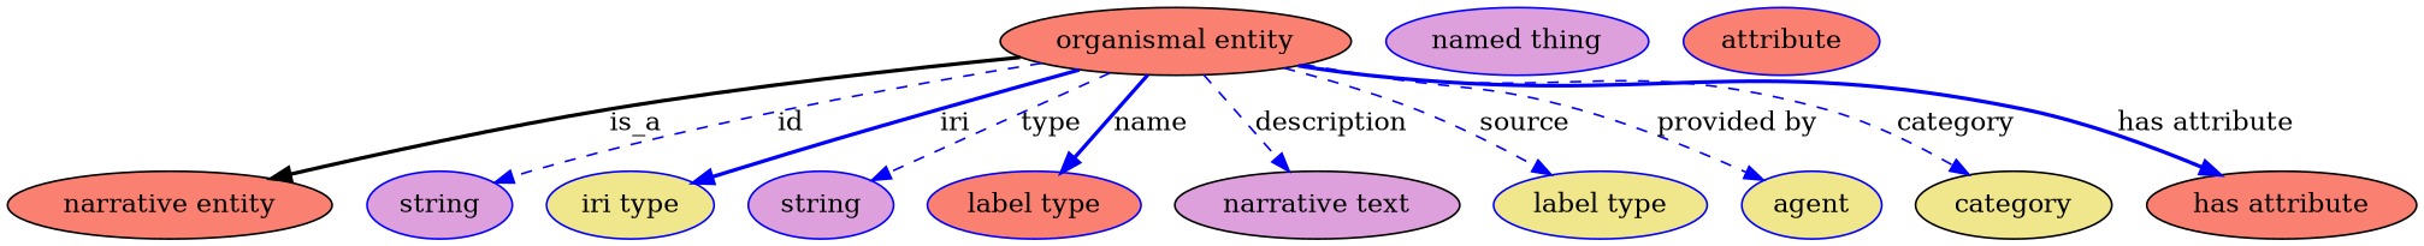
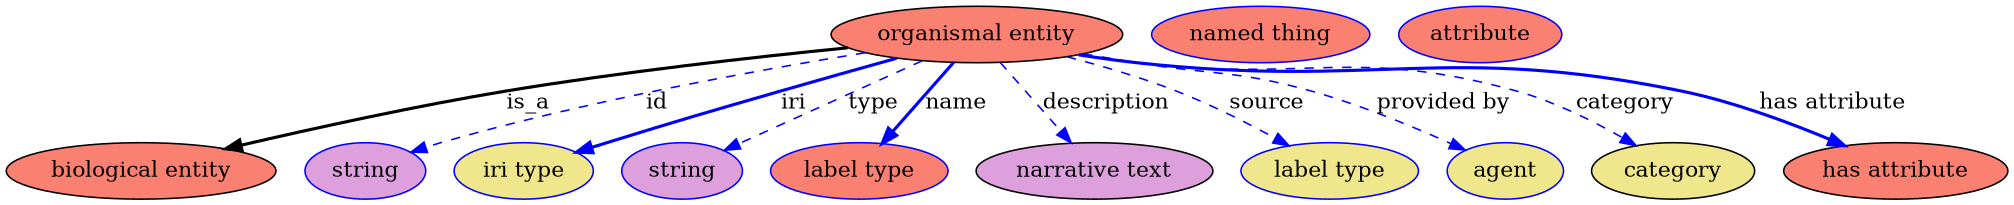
  digraph {
    node [fillcolor=salmon style=filled color=blue]
    edge [style=dashed color=blue]
    n1 [height=0.5 label="organismal entity" width=2.5817 color=""]
-   "biological entity" [height=0.5 width=2.3831 label="narrative entity" color=""]
+   "biological entity" [height=0.5 width=2.3831 color=""]
    n3 [fillcolor=plum height=0.5 label=string width=1.0652]
    n4 [fillcolor=khaki height=0.5 label="iri type" width=1.2277]
    n5 [fillcolor=plum height=0.5 label=string width=1.0652]
    n6 [height=0.5 label="label type" width=1.5707]
    n7 [color=black fillcolor=plum height=0.5 label="narrative text" width=2.0943]
    n8 [fillcolor=khaki height=0.5 label="label type" width=1.5707]
    n9 [fillcolor=khaki height=0.5 label=agent width=1.0291]
    category [fillcolor=khaki height=0.5 width=1.4443 color=""]
    "has attribute" [height=0.5 width=1.9859 color=""]
-   n12 [fillcolor=plum height=0.5 label="named thing" width=1.9318]
+   n12 [height=0.5 label="named thing" width=1.9318]
    n13 [height=0.5 label=attribute width=1.4443]
    n1 -> "biological entity" [label=is_a style=bold color=""]
    n1 -> n3 [label=id]
    n1 -> n4 [label=iri style=bold]
    n1 -> n5 [label=type]
    n1 -> n6 [label=name style=bold]
    n1 -> n7 [label=description]
    n1 -> n8 [label=source]
    n1 -> n9 [label="provided by"]
    n1 -> category [label=category]
    n1 -> "has attribute" [label="has attribute" style=bold]
  }
